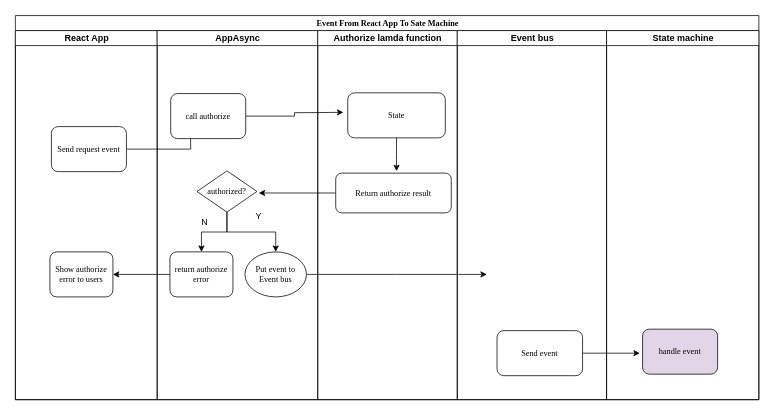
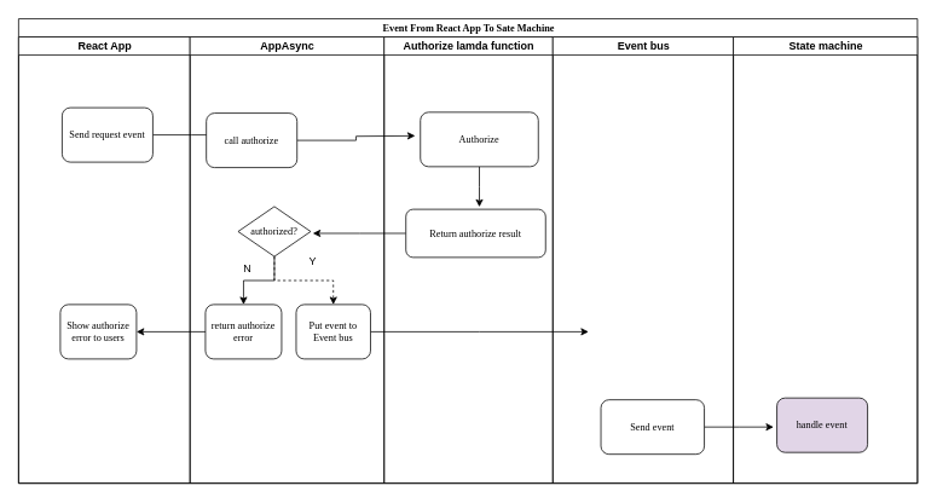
  <mxCell id="0" />
  <mxCell id="1" parent="0" />
  <mxCell id="2" value="&lt;font style=&quot;font-size: 11px;&quot;&gt;Event From React App To Sate Machine&lt;/font&gt;" style="swimlane;html=1;childLayout=stackLayout;startSize=20;rounded=0;shadow=0;labelBackgroundColor=none;strokeWidth=1;fontFamily=Verdana;fontSize=8;align=center;" parent="1" vertex="1"><mxGeometry x="20" y="20" width="991" height="512" as="geometry" /></mxCell>
  <mxCell id="3" value="React App" style="swimlane;html=1;startSize=20;" parent="2" vertex="1"><mxGeometry y="20" width="189" height="492" as="geometry" /></mxCell>
  <mxCell id="4" style="edgeStyle=orthogonalEdgeStyle;rounded=0;orthogonalLoop=1;jettySize=auto;html=1;" parent="3" source="5" edge="1"><mxGeometry relative="1" as="geometry"><mxPoint x="233.2" y="108" as="targetPoint" /></mxGeometry></mxCell>
- <mxCell id="5" value="&lt;font style=&quot;font-size: 11px;&quot;&gt;Send request event&lt;/font&gt;" style="rounded=1;whiteSpace=wrap;html=1;shadow=0;labelBackgroundColor=none;strokeWidth=1;fontFamily=Verdana;fontSize=8;align=center;" parent="3" vertex="1"><mxGeometry x="48" y="128" width="100" height="60" as="geometry" /></mxCell>
+ <mxCell id="5" value="&lt;font style=&quot;font-size: 11px;&quot;&gt;Send request event&lt;/font&gt;" style="rounded=1;whiteSpace=wrap;html=1;shadow=0;labelBackgroundColor=none;strokeWidth=1;fontFamily=Verdana;fontSize=8;align=center;" parent="3" vertex="1"><mxGeometry x="48" y="78" width="100" height="60" as="geometry" /></mxCell>
  <mxCell id="6" value="&lt;font style=&quot;font-size: 11px;&quot;&gt;Show authorize error to users&lt;/font&gt;" style="rounded=1;whiteSpace=wrap;html=1;shadow=0;labelBackgroundColor=none;strokeWidth=1;fontFamily=Verdana;fontSize=8;align=center;" parent="3" vertex="1"><mxGeometry x="46" y="295" width="84" height="60" as="geometry" /></mxCell>
  <mxCell id="7" value="AppAsync" style="swimlane;html=1;startSize=20;" parent="2" vertex="1"><mxGeometry x="189" y="20" width="214" height="492" as="geometry" /></mxCell>
  <mxCell id="8" style="edgeStyle=orthogonalEdgeStyle;rounded=0;orthogonalLoop=1;jettySize=auto;html=1;" parent="7" source="9" edge="1"><mxGeometry relative="1" as="geometry"><mxPoint x="439.4" y="325" as="targetPoint" /></mxGeometry></mxCell>
- <mxCell id="9" value="&lt;font style=&quot;font-size: 11px;&quot;&gt;Put event to Event bus&lt;/font&gt;" style="ellipse;whiteSpace=wrap;html=1;shadow=0;labelBackgroundColor=none;strokeWidth=1;fontFamily=Verdana;fontSize=8;align=center;" parent="7" vertex="1"><mxGeometry x="117" y="295" width="82" height="60" as="geometry" /></mxCell>
- <mxCell id="10" style="edgeStyle=orthogonalEdgeStyle;rounded=0;orthogonalLoop=1;jettySize=auto;html=1;" parent="7" source="12" target="9" edge="1"><mxGeometry relative="1" as="geometry" /></mxCell>
+ <mxCell id="9" value="&lt;font style=&quot;font-size: 11px;&quot;&gt;Put event to Event bus&lt;/font&gt;" style="rounded=1;whiteSpace=wrap;html=1;shadow=0;labelBackgroundColor=none;strokeWidth=1;fontFamily=Verdana;fontSize=8;align=center;" parent="7" vertex="1"><mxGeometry x="117" y="295" width="82" height="60" as="geometry" /></mxCell>
+ <mxCell id="10" style="edgeStyle=orthogonalEdgeStyle;rounded=0;orthogonalLoop=1;jettySize=auto;html=1;dashed=1;" parent="7" source="12" target="9" edge="1"><mxGeometry relative="1" as="geometry" /></mxCell>
  <mxCell id="11" style="edgeStyle=orthogonalEdgeStyle;rounded=0;orthogonalLoop=1;jettySize=auto;html=1;entryX=0.5;entryY=0;entryDx=0;entryDy=0;" parent="7" source="12" target="15" edge="1"><mxGeometry relative="1" as="geometry" /></mxCell>
  <mxCell id="12" value="&lt;font style=&quot;font-size: 11px;&quot;&gt;authorized?&lt;/font&gt;" style="rhombus;whiteSpace=wrap;html=1;rounded=0;shadow=0;labelBackgroundColor=none;strokeWidth=1;fontFamily=Verdana;fontSize=8;align=center;" parent="7" vertex="1"><mxGeometry x="53" y="187" width="80" height="55" as="geometry" /></mxCell>
  <mxCell id="13" style="edgeStyle=orthogonalEdgeStyle;rounded=0;orthogonalLoop=1;jettySize=auto;html=1;" parent="7" source="14" edge="1"><mxGeometry relative="1" as="geometry"><mxPoint x="248.2" y="109" as="targetPoint" /></mxGeometry></mxCell>
  <mxCell id="14" value="&lt;span style=&quot;font-size: 11px;&quot;&gt;call authorize&lt;/span&gt;" style="rounded=1;whiteSpace=wrap;html=1;shadow=0;labelBackgroundColor=none;strokeWidth=1;fontFamily=Verdana;fontSize=8;align=center;" parent="7" vertex="1"><mxGeometry x="18" y="84" width="100" height="60" as="geometry" /></mxCell>
  <mxCell id="15" value="&lt;font style=&quot;font-size: 11px;&quot;&gt;return authorize error&lt;/font&gt;" style="rounded=1;whiteSpace=wrap;html=1;shadow=0;labelBackgroundColor=none;strokeWidth=1;fontFamily=Verdana;fontSize=8;align=center;" parent="7" vertex="1"><mxGeometry x="17" y="295" width="84" height="60" as="geometry" /></mxCell>
  <mxCell id="16" value="Authorize lamda function" style="swimlane;html=1;startSize=20;" parent="2" vertex="1"><mxGeometry x="403" y="20" width="186" height="492" as="geometry" /></mxCell>
  <mxCell id="17" style="edgeStyle=orthogonalEdgeStyle;rounded=0;orthogonalLoop=1;jettySize=auto;html=1;" parent="16" source="18" edge="1"><mxGeometry relative="1" as="geometry"><mxPoint x="105" y="187.4" as="targetPoint" /></mxGeometry></mxCell>
- <mxCell id="18" value="&lt;span style=&quot;font-size: 11px;&quot;&gt;State&lt;/span&gt;" style="rounded=1;whiteSpace=wrap;html=1;shadow=0;labelBackgroundColor=none;strokeWidth=1;fontFamily=Verdana;fontSize=8;align=center;" parent="16" vertex="1"><mxGeometry x="40" y="83" width="130" height="60" as="geometry" /></mxCell>
+ <mxCell id="18" value="&lt;span style=&quot;font-size: 11px;&quot;&gt;Authorize&lt;/span&gt;" style="rounded=1;whiteSpace=wrap;html=1;shadow=0;labelBackgroundColor=none;strokeWidth=1;fontFamily=Verdana;fontSize=8;align=center;" parent="16" vertex="1"><mxGeometry x="40" y="83" width="130" height="60" as="geometry" /></mxCell>
  <mxCell id="19" style="edgeStyle=orthogonalEdgeStyle;rounded=0;orthogonalLoop=1;jettySize=auto;html=1;" parent="16" source="20" edge="1"><mxGeometry relative="1" as="geometry"><mxPoint x="-78.6" y="216.5" as="targetPoint" /></mxGeometry></mxCell>
  <mxCell id="20" value="&lt;font style=&quot;font-size: 11px;&quot;&gt;Return&amp;nbsp;authorize result&lt;/font&gt;" style="rounded=1;whiteSpace=wrap;html=1;shadow=0;labelBackgroundColor=none;strokeWidth=1;fontFamily=Verdana;fontSize=8;align=center;" parent="16" vertex="1"><mxGeometry x="24" y="190" width="154" height="53" as="geometry" /></mxCell>
  <mxCell id="21" value="Event bus" style="swimlane;html=1;startSize=20;" parent="2" vertex="1"><mxGeometry x="589" y="20" width="199" height="492" as="geometry" /></mxCell>
  <mxCell id="22" style="edgeStyle=orthogonalEdgeStyle;rounded=0;orthogonalLoop=1;jettySize=auto;html=1;" parent="21" source="23" edge="1"><mxGeometry relative="1" as="geometry"><mxPoint x="243.4" y="430" as="targetPoint" /></mxGeometry></mxCell>
  <mxCell id="23" value="&lt;span style=&quot;font-size: 11px;&quot;&gt;Send event&lt;/span&gt;" style="rounded=1;whiteSpace=wrap;html=1;shadow=0;labelBackgroundColor=none;strokeWidth=1;fontFamily=Verdana;fontSize=8;align=center;" parent="21" vertex="1"><mxGeometry x="53" y="400" width="114" height="60" as="geometry" /></mxCell>
  <mxCell id="24" value="State machine" style="swimlane;html=1;startSize=20;" parent="2" vertex="1"><mxGeometry x="788" y="20" width="203" height="492" as="geometry" /></mxCell>
  <mxCell id="25" value="&lt;span style=&quot;font-size: 11px;&quot;&gt;handle event&lt;/span&gt;" style="rounded=1;whiteSpace=wrap;html=1;shadow=0;labelBackgroundColor=none;strokeWidth=1;fontFamily=Verdana;fontSize=8;align=center;fillColor=#e1d5e7;" parent="24" vertex="1"><mxGeometry x="48" y="398" width="100" height="60" as="geometry" /></mxCell>
  <mxCell id="26" style="edgeStyle=orthogonalEdgeStyle;rounded=0;orthogonalLoop=1;jettySize=auto;html=1;entryX=1;entryY=0.5;entryDx=0;entryDy=0;" parent="2" source="15" target="6" edge="1"><mxGeometry relative="1" as="geometry" /></mxCell>
  <mxCell id="27" value="N" style="text;html=1;align=center;verticalAlign=middle;resizable=0;points=[];autosize=1;strokeColor=none;fillColor=none;" parent="1" vertex="1"><mxGeometry x="258" y="282" width="27" height="26" as="geometry" /></mxCell>
  <mxCell id="28" value="Y" style="text;html=1;align=center;verticalAlign=middle;resizable=0;points=[];autosize=1;strokeColor=none;fillColor=none;" parent="1" vertex="1"><mxGeometry x="331" y="274" width="26" height="26" as="geometry" /></mxCell>
